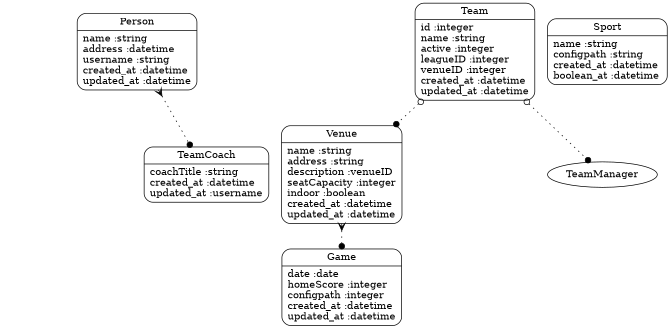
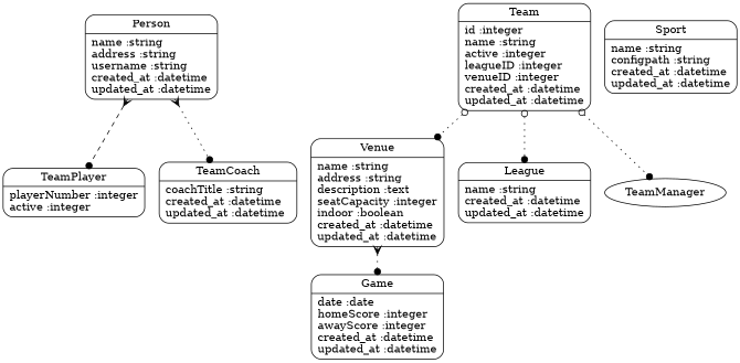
  digraph {
    splines=true
    node [shape=Mrecord]
    edge [arrowhead=dot arrowtail=crow dir=both style=dotted]
-   n1 [label="{Person|name :string\laddress :datetime\lusername :string\lcreated_at :datetime\lupdated_at :datetime\l}"]
-   n3 [label="{TeamCoach|coachTitle :string\lcreated_at :datetime\lupdated_at :username\l}"]
-   n4 [label="{Venue|name :string\laddress :string\ldescription :venueID\lseatCapacity :integer\lindoor :boolean\lcreated_at :datetime\lupdated_at :datetime\l}"]
-   n5 [label="{Game|date :date\lhomeScore :integer\lconfigpath :integer\lcreated_at :datetime\lupdated_at :datetime\l}"]
+   n1 [label="{Person|name :string\laddress :string\lusername :string\lcreated_at :datetime\lupdated_at :datetime\l}"]
+   n2 [label="{TeamPlayer|playerNumber :integer\lactive :integer\l}"]
+   n3 [label="{TeamCoach|coachTitle :string\lcreated_at :datetime\lupdated_at :datetime\l}"]
+   n4 [label="{Venue|name :string\laddress :string\ldescription :text\lseatCapacity :integer\lindoor :boolean\lcreated_at :datetime\lupdated_at :datetime\l}"]
+   n5 [label="{Game|date :date\lhomeScore :integer\lawayScore :integer\lcreated_at :datetime\lupdated_at :datetime\l}"]
    n6 [label="{Team|id :integer\lname :string\lactive :integer\lleagueID :integer\lvenueID :integer\lcreated_at :datetime\lupdated_at :datetime\l}"]
+   n7 [label="{League|name :string\lcreated_at :datetime\lupdated_at :datetime\l}"]
    TeamManager [shape=""]
-   n9 [label="{Sport|name :string\lconfigpath :string\lcreated_at :datetime\lboolean_at :datetime\l}"]
+   n9 [label="{Sport|name :string\lconfigpath :string\lcreated_at :datetime\lupdated_at :datetime\l}"]
+   n1 -> n2 [style=dashed]
    n1 -> n3
    n4 -> n5
    n6 -> n4 [arrowtail=odot]
+   n6 -> n7 [arrowtail=odot]
    n6 -> TeamManager [arrowtail=odot]
  }
